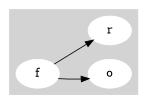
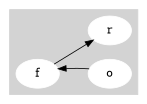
  digraph {
    rankdir=LR
    node [color=white style=filled]
    f
    o
    r
    subgraph cluster_1 {
      color=lightgrey
      style=filled
      f
      o
      r
    }
-   f -> o
+   o -> f
    f -> r
  }
